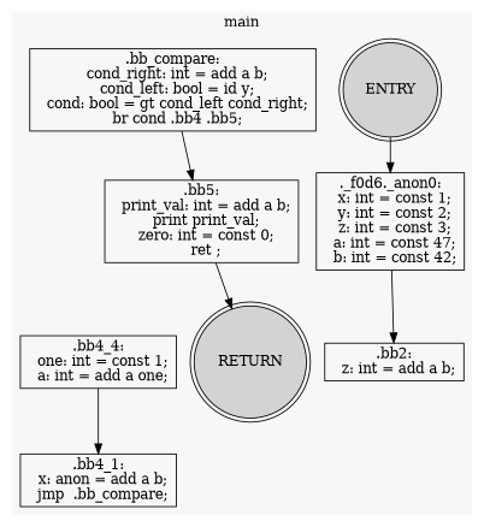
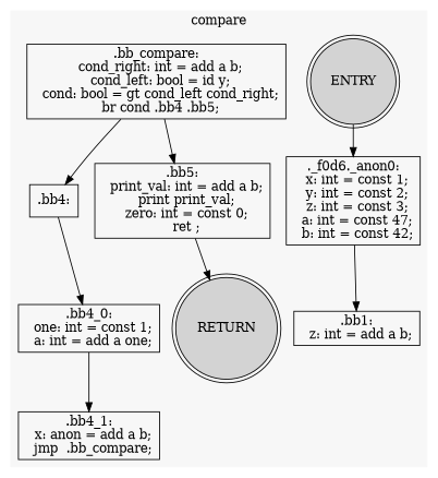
  digraph {
    node [shape=box]
    n1 [fillcolor=lightgray label=ENTRY shape=doublecircle style=filled]
    n2 [label="._f0d6._anon0:\n  x: int = const 1;\n  y: int = const 2;\n  z: int = const 3;\n  a: int = const 47;\n  b: int = const 42;"]
-   n3 [label=".bb2:\n  z: int = add a b;"]
+   n3 [label=".bb1:\n  z: int = add a b;"]
    n4 [label=".bb_compare:\n  cond_right: int = add a b;\n  cond_left: bool = id y;\n  cond: bool = gt cond_left cond_right;\n  br cond .bb4 .bb5;"]
+   n5 [label=".bb4:"]
    n6 [label=".bb5:\n  print_val: int = add a b;\n  print print_val;\n  zero: int = const 0;\n  ret ;"]
-   n7 [label=".bb4_4:\n  one: int = const 1;\n  a: int = add a one;"]
+   n7 [label=".bb4_0:\n  one: int = const 1;\n  a: int = add a one;"]
    n8 [label=".bb4_1:\n  x: anon = add a b;\n  jmp  .bb_compare;"]
    n9 [fillcolor=lightgray label=RETURN shape=doublecircle style=filled]
    subgraph cluster_1 {
      color="#f7f7f7"
-     label=main
+     label=compare
      rankdir=TB
      style=filled
      n1
      n2
      n3
      n4
+     n5
      n6
      n7
      n8
      n9
    }
    n1 -> n2
    n2 -> n3
+   n4 -> n5
    n4 -> n6
+   n5 -> n7
    n6 -> n9
    n7 -> n8
  }
